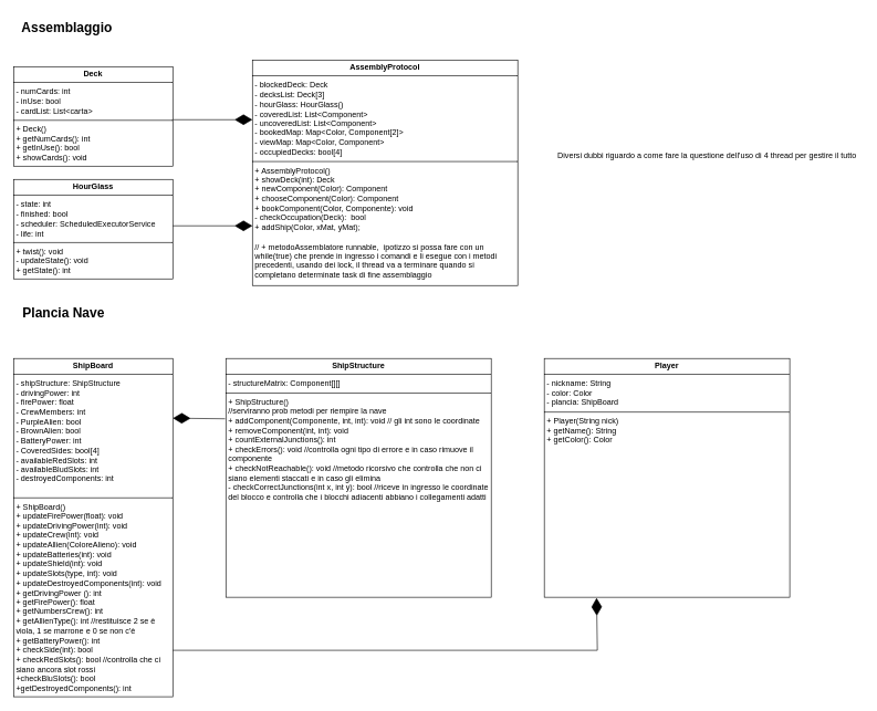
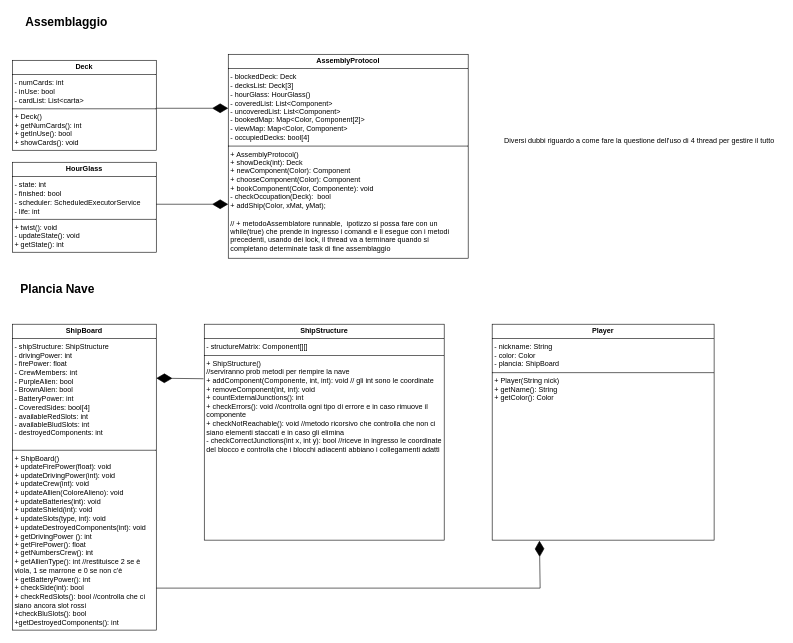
  <mxCell id="0" />
  <mxCell id="1" parent="0" />
  <mxCell id="2" value="&lt;p style=&quot;margin:0px;margin-top:4px;text-align:center;&quot;&gt;&lt;b&gt;Deck&lt;/b&gt;&lt;/p&gt;&lt;hr size=&quot;1&quot; style=&quot;border-style:solid;&quot;&gt;&lt;p style=&quot;margin:0px;margin-left:4px;&quot;&gt;- numCards: int&lt;/p&gt;&lt;p style=&quot;margin:0px;margin-left:4px;&quot;&gt;- inUse: bool&lt;/p&gt;&lt;p style=&quot;margin:0px;margin-left:4px;&quot;&gt;- cardList: List&amp;lt;carta&amp;gt;&lt;/p&gt;&lt;hr size=&quot;1&quot; style=&quot;border-style:solid;&quot;&gt;&lt;p style=&quot;margin:0px;margin-left:4px;&quot;&gt;+ Deck()&lt;/p&gt;&lt;p style=&quot;margin:0px;margin-left:4px;&quot;&gt;+ getNumCards(): int&lt;/p&gt;&lt;p style=&quot;margin:0px;margin-left:4px;&quot;&gt;+ getInUse(): bool&lt;/p&gt;&lt;p style=&quot;margin:0px;margin-left:4px;&quot;&gt;+ showCards(): void&lt;/p&gt;" style="verticalAlign=top;align=left;overflow=fill;html=1;whiteSpace=wrap;" parent="1" vertex="1"><mxGeometry x="20" y="100" width="240" height="150" as="geometry" /></mxCell>
- <mxCell id="3" value="&lt;font style=&quot;font-size: 20px;&quot;&gt;&lt;b&gt;Assemblaggio&lt;/b&gt;&lt;/font&gt;" style="text;html=1;align=center;verticalAlign=middle;resizable=0;points=[];autosize=1;strokeColor=none;fillColor=none;" parent="1" vertex="1"><mxGeometry x="20" y="20" width="160" height="40" as="geometry" /></mxCell>
+ <mxCell id="3" value="&lt;font style=&quot;font-size: 20px;&quot;&gt;&lt;b&gt;Assemblaggio&lt;/b&gt;&lt;/font&gt;" style="text;html=1;align=center;verticalAlign=middle;resizable=0;points=[];autosize=1;strokeColor=none;fillColor=none;" parent="1" vertex="1"><mxGeometry x="30" y="15" width="160" height="40" as="geometry" /></mxCell>
  <mxCell id="4" value="&lt;p style=&quot;margin:0px;margin-top:4px;text-align:center;&quot;&gt;&lt;b&gt;AssemblyProtocol&lt;/b&gt;&lt;/p&gt;&lt;hr size=&quot;1&quot; style=&quot;border-style:solid;&quot;&gt;&lt;p style=&quot;margin:0px;margin-left:4px;&quot;&gt;- blockedDeck: Deck&lt;/p&gt;&lt;p style=&quot;margin:0px;margin-left:4px;&quot;&gt;- decksList: Deck[3]&lt;/p&gt;&lt;p style=&quot;margin:0px;margin-left:4px;&quot;&gt;- hourGlass: HourGlass()&lt;/p&gt;&lt;p style=&quot;margin:0px;margin-left:4px;&quot;&gt;- coveredList: List&amp;lt;Component&amp;gt;&lt;/p&gt;&lt;p style=&quot;margin:0px;margin-left:4px;&quot;&gt;- uncoveredList: List&amp;lt;Component&amp;gt;&lt;/p&gt;&lt;p style=&quot;margin:0px;margin-left:4px;&quot;&gt;- bookedMap: Map&amp;lt;Color, Component[2]&amp;gt;&lt;/p&gt;&lt;p style=&quot;margin:0px;margin-left:4px;&quot;&gt;- viewMap: Map&amp;lt;Color, Component&amp;gt;&lt;/p&gt;&lt;p style=&quot;margin:0px;margin-left:4px;&quot;&gt;- occupiedDecks: bool[4]&lt;/p&gt;&lt;hr size=&quot;1&quot; style=&quot;border-style:solid;&quot;&gt;&lt;p style=&quot;margin:0px;margin-left:4px;&quot;&gt;+ AssemblyProtocol()&lt;/p&gt;&lt;p style=&quot;margin:0px;margin-left:4px;&quot;&gt;+ showDeck(int): Deck&lt;/p&gt;&lt;p style=&quot;margin:0px;margin-left:4px;&quot;&gt;+ newComponent(Color): Component&lt;/p&gt;&lt;p style=&quot;margin:0px;margin-left:4px;&quot;&gt;+ chooseComponent(Color): Component&lt;/p&gt;&lt;p style=&quot;margin:0px;margin-left:4px;&quot;&gt;+ bookComponent(Color, Componente): void&amp;nbsp;&lt;/p&gt;&lt;p style=&quot;margin:0px;margin-left:4px;&quot;&gt;- checkOccupation(Deck): &amp;nbsp;bool&lt;/p&gt;&lt;p style=&quot;margin:0px;margin-left:4px;&quot;&gt;+ addShip(Color, xMat, yMat);&lt;/p&gt;&lt;p style=&quot;margin:0px;margin-left:4px;&quot;&gt;&lt;br&gt;&lt;/p&gt;&lt;p style=&quot;margin:0px;margin-left:4px;&quot;&gt;// + metodoAssemblatore runnable, &amp;nbsp;ipotizzo si possa fare con un while(true) che prende in ingresso i comandi e li esegue con i metodi precedenti, usando dei lock, il thread va a terminare quando si completano determinate task di fine assemblaggio&lt;/p&gt;" style="verticalAlign=top;align=left;overflow=fill;html=1;whiteSpace=wrap;" parent="1" vertex="1"><mxGeometry x="380" y="90" width="400" height="340" as="geometry" /></mxCell>
  <mxCell id="5" value="&lt;p style=&quot;margin:0px;margin-top:4px;text-align:center;&quot;&gt;&lt;b&gt;HourGlass&lt;/b&gt;&lt;/p&gt;&lt;hr size=&quot;1&quot; style=&quot;border-style:solid;&quot;&gt;&lt;p style=&quot;margin:0px;margin-left:4px;&quot;&gt;- state: int&lt;/p&gt;&lt;p style=&quot;margin:0px;margin-left:4px;&quot;&gt;- finished: bool&lt;/p&gt;&lt;p style=&quot;margin:0px;margin-left:4px;&quot;&gt;- scheduler: ScheduledExecutorService&amp;nbsp;&lt;/p&gt;&lt;p style=&quot;margin:0px;margin-left:4px;&quot;&gt;- life: int&amp;nbsp;&lt;/p&gt;&lt;hr size=&quot;1&quot; style=&quot;border-style:solid;&quot;&gt;&lt;p style=&quot;margin:0px;margin-left:4px;&quot;&gt;+ twist(): void&lt;/p&gt;&lt;p style=&quot;margin:0px;margin-left:4px;&quot;&gt;- updateState(): void&lt;/p&gt;&lt;p style=&quot;margin:0px;margin-left:4px;&quot;&gt;+ getState(): int&lt;/p&gt;" style="verticalAlign=top;align=left;overflow=fill;html=1;whiteSpace=wrap;" parent="1" vertex="1"><mxGeometry x="20" y="270" width="240" height="150" as="geometry" /></mxCell>
  <mxCell id="6" style="edgeStyle=orthogonalEdgeStyle;rounded=0;orthogonalLoop=1;jettySize=auto;html=1;exitX=0.5;exitY=1;exitDx=0;exitDy=0;" parent="1" source="2" target="2" edge="1"><mxGeometry relative="1" as="geometry" /></mxCell>
  <mxCell id="7" value="" style="endArrow=diamondThin;endFill=1;endSize=24;html=1;rounded=0;exitX=1.004;exitY=0.46;exitDx=0;exitDy=0;exitPerimeter=0;" parent="1" edge="1"><mxGeometry width="160" relative="1" as="geometry"><mxPoint x="260" y="340" as="sourcePoint" /><mxPoint x="380" y="340" as="targetPoint" /></mxGeometry></mxCell>
  <mxCell id="8" value="" style="endArrow=diamondThin;endFill=1;endSize=24;html=1;rounded=0;" parent="1" edge="1"><mxGeometry width="160" relative="1" as="geometry"><mxPoint x="260" y="180" as="sourcePoint" /><mxPoint x="380" y="180" as="targetPoint" /></mxGeometry></mxCell>
- <mxCell id="9" value="&lt;font style=&quot;font-size: 20px;&quot;&gt;&lt;b&gt;Plancia Nave&lt;/b&gt;&lt;/font&gt;" style="text;html=1;align=center;verticalAlign=middle;resizable=0;points=[];autosize=1;strokeColor=none;fillColor=none;" parent="1" vertex="1"><mxGeometry x="20" y="450" width="150" height="40" as="geometry" /></mxCell>
+ <mxCell id="9" value="&lt;font style=&quot;font-size: 20px;&quot;&gt;&lt;b&gt;Plancia Nave&lt;/b&gt;&lt;/font&gt;" style="text;html=1;align=center;verticalAlign=middle;resizable=0;points=[];autosize=1;strokeColor=none;fillColor=none;" parent="1" vertex="1"><mxGeometry x="20" y="460" width="150" height="40" as="geometry" /></mxCell>
  <mxCell id="10" value="&lt;p style=&quot;margin:0px;margin-top:4px;text-align:center;&quot;&gt;&lt;b&gt;ShipBoard&lt;/b&gt;&lt;/p&gt;&lt;hr size=&quot;1&quot; style=&quot;border-style:solid;&quot;&gt;&lt;p style=&quot;margin:0px;margin-left:4px;&quot;&gt;- shipStructure:&amp;nbsp;&lt;span style=&quot;text-align: center;&quot;&gt;ShipStructure&lt;/span&gt;&lt;/p&gt;&lt;p style=&quot;margin:0px;margin-left:4px;&quot;&gt;- drivingPower: int&lt;/p&gt;&lt;p style=&quot;margin:0px;margin-left:4px;&quot;&gt;-&lt;span style=&quot;white-space: pre;&quot;&gt;&amp;nbsp;firePower: float&lt;/span&gt;&lt;/p&gt;&lt;p style=&quot;margin:0px;margin-left:4px;&quot;&gt;&lt;span style=&quot;white-space: pre;&quot;&gt;- CrewMembers: int&lt;/span&gt;&lt;/p&gt;&lt;p style=&quot;margin:0px;margin-left:4px;&quot;&gt;&lt;span style=&quot;white-space: pre;&quot;&gt;- PurpleAlien: bool&lt;/span&gt;&lt;/p&gt;&lt;p style=&quot;margin:0px;margin-left:4px;&quot;&gt;&lt;span style=&quot;white-space: pre;&quot;&gt;- BrownAlien: bool&lt;/span&gt;&lt;/p&gt;&lt;p style=&quot;margin:0px;margin-left:4px;&quot;&gt;&lt;span style=&quot;white-space: pre;&quot;&gt;- BatteryPower: int&lt;/span&gt;&lt;/p&gt;&lt;p style=&quot;margin:0px;margin-left:4px;&quot;&gt;&lt;span style=&quot;white-space: pre;&quot;&gt;- CoveredSides: bool[4]&lt;/span&gt;&lt;/p&gt;&lt;p style=&quot;margin:0px;margin-left:4px;&quot;&gt;&lt;span style=&quot;white-space: pre;&quot;&gt;- availableRedSlots: int &lt;/span&gt;&lt;/p&gt;&lt;p style=&quot;margin:0px;margin-left:4px;&quot;&gt;&lt;span style=&quot;white-space: pre;&quot;&gt;- availableBludSlots: int&lt;/span&gt;&lt;/p&gt;&lt;p style=&quot;margin:0px;margin-left:4px;&quot;&gt;&lt;span style=&quot;white-space: pre;&quot;&gt;- destroyedComponents&lt;/span&gt;: int&lt;/p&gt;&lt;p style=&quot;margin:0px;margin-left:4px;&quot;&gt;&lt;br&gt;&lt;/p&gt;&lt;hr size=&quot;1&quot; style=&quot;border-style:solid;&quot;&gt;&lt;p style=&quot;margin:0px;margin-left:4px;&quot;&gt;+ ShipBoard()&lt;/p&gt;&lt;p style=&quot;margin:0px;margin-left:4px;&quot;&gt;+ updateFirePower(float): void&lt;/p&gt;&lt;p style=&quot;margin:0px;margin-left:4px;&quot;&gt;+ updateDrivingPower(int): void&lt;/p&gt;&lt;p style=&quot;margin:0px;margin-left:4px;&quot;&gt;+ updateCrew(int): void&lt;/p&gt;&lt;p style=&quot;margin:0px;margin-left:4px;&quot;&gt;+ updateAllien(ColoreAlieno): void&lt;/p&gt;&lt;p style=&quot;margin:0px;margin-left:4px;&quot;&gt;+ updateBatteries(int): void&lt;/p&gt;&lt;p style=&quot;margin:0px;margin-left:4px;&quot;&gt;+ updateShield(int): void&lt;/p&gt;&lt;p style=&quot;margin:0px;margin-left:4px;&quot;&gt;+ updateSlots(type, int): void&amp;nbsp;&lt;/p&gt;&lt;p style=&quot;margin:0px;margin-left:4px;&quot;&gt;+ updateDestroyedComponents(int): void&lt;/p&gt;&lt;p style=&quot;margin:0px;margin-left:4px;&quot;&gt;+ getDrivingPower (): int&lt;/p&gt;&lt;p style=&quot;margin:0px;margin-left:4px;&quot;&gt;+ getFirePower(): float&lt;/p&gt;&lt;p style=&quot;margin:0px;margin-left:4px;&quot;&gt;+ getNumbersCrew(): int&lt;/p&gt;&lt;p style=&quot;margin:0px;margin-left:4px;&quot;&gt;+ getAllienType(): int //restituisce 2 se è viola, 1 se marrone e 0 se non c'è&lt;/p&gt;&lt;p style=&quot;margin:0px;margin-left:4px;&quot;&gt;+ getBatteryPower(): int&lt;/p&gt;&lt;p style=&quot;margin:0px;margin-left:4px;&quot;&gt;+ checkSide(int): bool&lt;/p&gt;&lt;p style=&quot;margin:0px;margin-left:4px;&quot;&gt;+ checkRedSlots(): bool //controlla che ci siano ancora slot rossi&lt;/p&gt;&lt;p style=&quot;margin:0px;margin-left:4px;&quot;&gt;+checkBluSlots(): bool&lt;/p&gt;&lt;p style=&quot;margin:0px;margin-left:4px;&quot;&gt;+getDestroyedComponents(): int&amp;nbsp;&lt;/p&gt;" style="verticalAlign=top;align=left;overflow=fill;html=1;whiteSpace=wrap;" parent="1" vertex="1"><mxGeometry x="20" y="540" width="240" height="510" as="geometry" /></mxCell>
  <mxCell id="11" value="&lt;p style=&quot;margin:0px;margin-top:4px;text-align:center;&quot;&gt;&lt;b&gt;ShipStructure&lt;/b&gt;&lt;/p&gt;&lt;hr size=&quot;1&quot; style=&quot;border-style:solid;&quot;&gt;&lt;p style=&quot;margin:0px;margin-left:4px;&quot;&gt;- structureMatrix: Component[][]&lt;/p&gt;&lt;hr size=&quot;1&quot; style=&quot;border-style:solid;&quot;&gt;&lt;p style=&quot;margin:0px;margin-left:4px;&quot;&gt;+ ShipStructure()&lt;/p&gt;&lt;p style=&quot;margin:0px;margin-left:4px;&quot;&gt;//serviranno prob metodi per riempire la nave&lt;/p&gt;&lt;p style=&quot;margin:0px;margin-left:4px;&quot;&gt;+ addComponent(Componente, int, int): void // gli int sono le coordinate&lt;/p&gt;&lt;p style=&quot;margin:0px;margin-left:4px;&quot;&gt;+ removeComponent(int, int): void&lt;/p&gt;&lt;p style=&quot;margin:0px;margin-left:4px;&quot;&gt;+ countExternalJunctions(): int&lt;/p&gt;&lt;p style=&quot;margin:0px;margin-left:4px;&quot;&gt;+ checkErrors(): void //controlla ogni tipo di errore e in caso rimuove il componente&lt;/p&gt;&lt;p style=&quot;margin:0px;margin-left:4px;&quot;&gt;+ checkNotReachable(): void //metodo ricorsivo che controlla che non ci siano elementi staccati e in caso gli elimina&lt;/p&gt;&lt;p style=&quot;margin:0px;margin-left:4px;&quot;&gt;- checkCorrectJunctions(int x, int y): bool //riceve in ingresso le coordinate del blocco e controlla che i blocchi adiacenti abbiano i collegamenti adatti&lt;/p&gt;&lt;p style=&quot;margin:0px;margin-left:4px;&quot;&gt;&lt;br&gt;&lt;/p&gt;" style="verticalAlign=top;align=left;overflow=fill;html=1;whiteSpace=wrap;" parent="1" vertex="1"><mxGeometry x="340" y="540" width="400" height="360" as="geometry" /></mxCell>
  <mxCell id="12" value="&lt;p style=&quot;margin:0px;margin-top:4px;text-align:center;&quot;&gt;&lt;b&gt;Player&lt;/b&gt;&lt;/p&gt;&lt;hr size=&quot;1&quot; style=&quot;border-style:solid;&quot;&gt;&lt;p style=&quot;margin:0px;margin-left:4px;&quot;&gt;- nickname: String&lt;/p&gt;&lt;p style=&quot;margin:0px;margin-left:4px;&quot;&gt;- color: Color&lt;/p&gt;&lt;p style=&quot;margin:0px;margin-left:4px;&quot;&gt;- plancia: ShipBoard&lt;/p&gt;&lt;hr size=&quot;1&quot; style=&quot;border-style:solid;&quot;&gt;&lt;p style=&quot;margin:0px;margin-left:4px;&quot;&gt;+ Player(String nick)&lt;/p&gt;&lt;p style=&quot;margin:0px;margin-left:4px;&quot;&gt;+ getName(): String&lt;/p&gt;&lt;p style=&quot;margin:0px;margin-left:4px;&quot;&gt;+ getColor(): Color&lt;/p&gt;&lt;p style=&quot;margin:0px;margin-left:4px;&quot;&gt;&lt;br&gt;&lt;/p&gt;" style="verticalAlign=top;align=left;overflow=fill;html=1;whiteSpace=wrap;" parent="1" vertex="1"><mxGeometry x="820" y="540" width="370" height="360" as="geometry" /></mxCell>
  <mxCell id="13" value="Diversi dubbi riguardo a come fare la questione dell'uso di 4 thread per gestire il tutto" style="text;html=1;align=center;verticalAlign=middle;resizable=0;points=[];autosize=1;strokeColor=none;fillColor=none;" parent="1" vertex="1"><mxGeometry x="830" y="220" width="470" height="30" as="geometry" /></mxCell>
  <mxCell id="14" value="" style="endArrow=diamondThin;endFill=1;endSize=24;html=1;rounded=0;exitX=-0.003;exitY=0.691;exitDx=0;exitDy=0;exitPerimeter=0;entryX=1;entryY=0.486;entryDx=0;entryDy=0;entryPerimeter=0;" parent="1" edge="1"><mxGeometry width="160" relative="1" as="geometry"><mxPoint x="338.8" y="630.9" as="sourcePoint" /><mxPoint x="260" y="630" as="targetPoint" /></mxGeometry></mxCell>
  <mxCell id="15" value="" style="endArrow=diamondThin;endFill=1;endSize=24;html=1;rounded=0;entryX=0.213;entryY=1.003;entryDx=0;entryDy=0;entryPerimeter=0;" parent="1" target="12" edge="1"><mxGeometry width="160" relative="1" as="geometry"><mxPoint x="260" y="980" as="sourcePoint" /><mxPoint x="420" y="980" as="targetPoint" /><Array as="points"><mxPoint x="900" y="980" /></Array></mxGeometry></mxCell>
